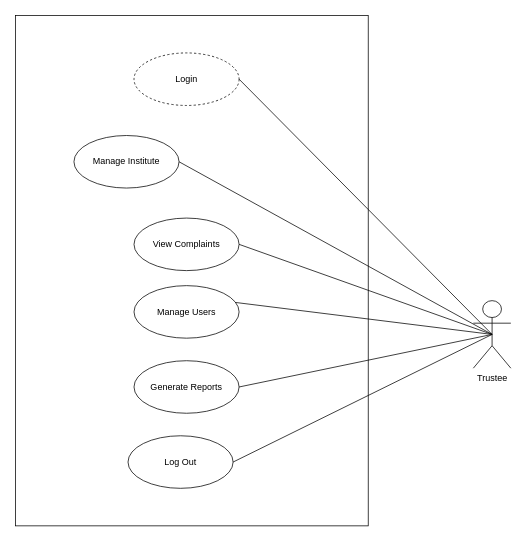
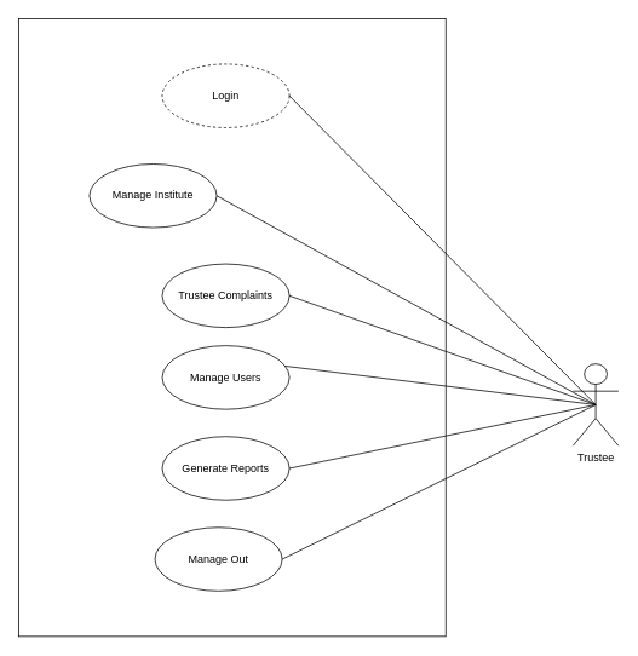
  <mxCell id="0" />
  <mxCell id="1" parent="0" />
  <mxCell id="2" value="Trustee" style="shape=umlActor;verticalLabelPosition=bottom;verticalAlign=top;html=1;outlineConnect=0;" vertex="1" parent="1"><mxGeometry x="630" y="400" width="50" height="90" as="geometry" /></mxCell>
  <mxCell id="3" value="" style="rounded=0;whiteSpace=wrap;html=1;" vertex="1" parent="1"><mxGeometry x="20" y="20" width="470" height="680" as="geometry" /></mxCell>
  <mxCell id="4" value="Manage Institute" style="ellipse;whiteSpace=wrap;html=1;" vertex="1" parent="1"><mxGeometry x="98" y="180" width="140" height="70" as="geometry" /></mxCell>
- <mxCell id="5" value="View Complaints" style="ellipse;whiteSpace=wrap;html=1;" vertex="1" parent="1"><mxGeometry x="178" y="290" width="140" height="70" as="geometry" /></mxCell>
+ <mxCell id="5" value="Trustee Complaints" style="ellipse;whiteSpace=wrap;html=1;" vertex="1" parent="1"><mxGeometry x="178" y="290" width="140" height="70" as="geometry" /></mxCell>
  <mxCell id="6" value="Generate Reports" style="ellipse;whiteSpace=wrap;html=1;" vertex="1" parent="1"><mxGeometry x="178" y="480" width="140" height="70" as="geometry" /></mxCell>
  <mxCell id="7" value="Login" style="ellipse;whiteSpace=wrap;html=1;dashed=1;" vertex="1" parent="1"><mxGeometry x="178" y="70" width="140" height="70" as="geometry" /></mxCell>
- <mxCell id="8" value="Log Out" style="ellipse;whiteSpace=wrap;html=1;" vertex="1" parent="1"><mxGeometry x="170" y="580" width="140" height="70" as="geometry" /></mxCell>
+ <mxCell id="8" value="Manage Out" style="ellipse;whiteSpace=wrap;html=1;" vertex="1" parent="1"><mxGeometry x="170" y="580" width="140" height="70" as="geometry" /></mxCell>
  <mxCell id="9" style="rounded=0;orthogonalLoop=1;jettySize=auto;html=1;endArrow=none;endFill=0;entryX=1;entryY=0.5;entryDx=0;entryDy=0;exitX=0.5;exitY=0.5;exitDx=0;exitDy=0;exitPerimeter=0;" edge="1" parent="1" source="2" target="7"><mxGeometry relative="1" as="geometry"><mxPoint x="550" y="380" as="targetPoint" /><mxPoint x="570" y="300" as="sourcePoint" /></mxGeometry></mxCell>
  <mxCell id="10" style="rounded=0;orthogonalLoop=1;jettySize=auto;html=1;endArrow=none;endFill=0;entryX=1;entryY=0.5;entryDx=0;entryDy=0;exitX=0.5;exitY=0.5;exitDx=0;exitDy=0;exitPerimeter=0;" edge="1" parent="1" source="2" target="4"><mxGeometry relative="1" as="geometry"><mxPoint x="338" y="125" as="targetPoint" /><mxPoint x="540" y="390" as="sourcePoint" /></mxGeometry></mxCell>
  <mxCell id="11" style="rounded=0;orthogonalLoop=1;jettySize=auto;html=1;endArrow=none;endFill=0;entryX=1;entryY=0.5;entryDx=0;entryDy=0;exitX=0.5;exitY=0.5;exitDx=0;exitDy=0;exitPerimeter=0;" edge="1" parent="1" source="2" target="5"><mxGeometry relative="1" as="geometry"><mxPoint x="348" y="135" as="targetPoint" /><mxPoint x="540" y="420" as="sourcePoint" /></mxGeometry></mxCell>
  <mxCell id="12" style="rounded=0;orthogonalLoop=1;jettySize=auto;html=1;endArrow=none;endFill=0;entryX=1;entryY=0.5;entryDx=0;entryDy=0;exitX=0.5;exitY=0.5;exitDx=0;exitDy=0;exitPerimeter=0;" edge="1" parent="1" source="2" target="6"><mxGeometry relative="1" as="geometry"><mxPoint x="378" y="165" as="targetPoint" /><mxPoint x="540" y="480" as="sourcePoint" /></mxGeometry></mxCell>
  <mxCell id="13" style="rounded=0;orthogonalLoop=1;jettySize=auto;html=1;endArrow=none;endFill=0;entryX=1;entryY=0.5;entryDx=0;entryDy=0;exitX=0.5;exitY=0.5;exitDx=0;exitDy=0;exitPerimeter=0;" edge="1" parent="1" source="2" target="8"><mxGeometry relative="1" as="geometry"><mxPoint x="388" y="175" as="targetPoint" /><mxPoint x="560" y="500" as="sourcePoint" /></mxGeometry></mxCell>
  <mxCell id="14" value="Manage Users" style="ellipse;whiteSpace=wrap;html=1;" vertex="1" parent="1"><mxGeometry x="178" y="380" width="140" height="70" as="geometry" /></mxCell>
  <mxCell id="15" style="rounded=0;orthogonalLoop=1;jettySize=auto;html=1;endArrow=none;endFill=0;entryX=0.966;entryY=0.32;entryDx=0;entryDy=0;exitX=0.5;exitY=0.5;exitDx=0;exitDy=0;exitPerimeter=0;entryPerimeter=0;" edge="1" parent="1" source="2" target="14"><mxGeometry relative="1" as="geometry"><mxPoint x="328" y="335" as="targetPoint" /><mxPoint x="665" y="455" as="sourcePoint" /></mxGeometry></mxCell>
